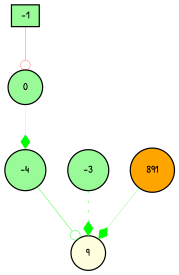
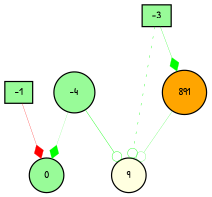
  digraph {
    fontname="Patrick Hand"
    node [fillcolor=palegreen fontname="Patrick Hand" fontsize=9 shape=circle style=filled]
    edge [arrowhead=odot color=green fontname="Patrick Hand" style=solid]
    -1 [height=0.2 shape=box width=0.2]
    0 [height=0.2 width=0.2]
    n3 [fillcolor=lightyellow height=0.2 label=9 width=0.2]
-   -3 [height=0.2 width=0.2]
+   -3 [height=0.2 shape=box width=0.2]
    891 [fillcolor=orange height=0.2 width=0.2]
    -4 [height=0.2 width=0.2]
-   -1 -> 0 [color=red penwidth=0.20676274791122898]
-   -3 -> n3 [arrowhead=diamond penwidth=0.301824810459489 style=dotted]
-   891 -> n3 [arrowhead=diamond penwidth=0.16826373214640938]
-   0 -> -4 [arrowhead=diamond penwidth=0.11065981564809214]
+   -1 -> 0 [arrowhead=diamond color=red penwidth=0.20676274791122898]
+   -3 -> n3 [penwidth=0.301824810459489 style=dotted]
+   -3 -> 891 [arrowhead=diamond penwidth=0.2066038404413807]
+   891 -> n3 [penwidth=0.16826373214640938]
+   -4 -> 0 [arrowhead=diamond penwidth=0.11065981564809214]
    -4 -> n3 [penwidth=0.31232918138641774]
  }
